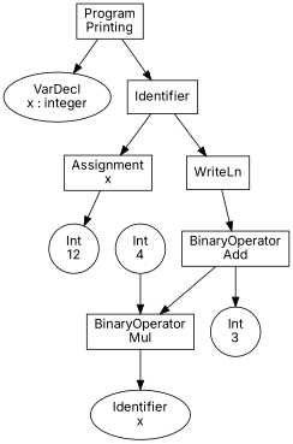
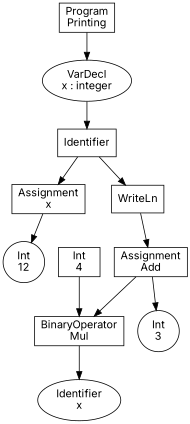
  digraph {
    fontname=Inter
    node [fontname=Inter shape=rect]
    edge [fontname=Inter]
    n1 [label="Program\nPrinting"]
    n2 [label="VarDecl\nx : integer" shape=""]
    n3 [label=Identifier]
    n4 [label="Assignment\nx"]
    n5 [label=WriteLn]
    n6 [label="Int\n12" shape=""]
-   n7 [label="BinaryOperator\nAdd"]
+   n7 [label="Assignment\nAdd"]
    n8 [label="BinaryOperator\nMul"]
    n9 [label="Int\n3" shape=""]
    n10 [label="Identifier\nx" shape=""]
-   n11 [label="Int\n4" shape=""]
+   n11 [label="Int\n4" shape=box]
    n1 -> n2
-   n1 -> n3
+   n2 -> n3
    n3 -> n4
    n3 -> n5
    n4 -> n6
    n5 -> n7
    n7 -> n8
    n7 -> n9
    n8 -> n10
    n11 -> n8
  }
